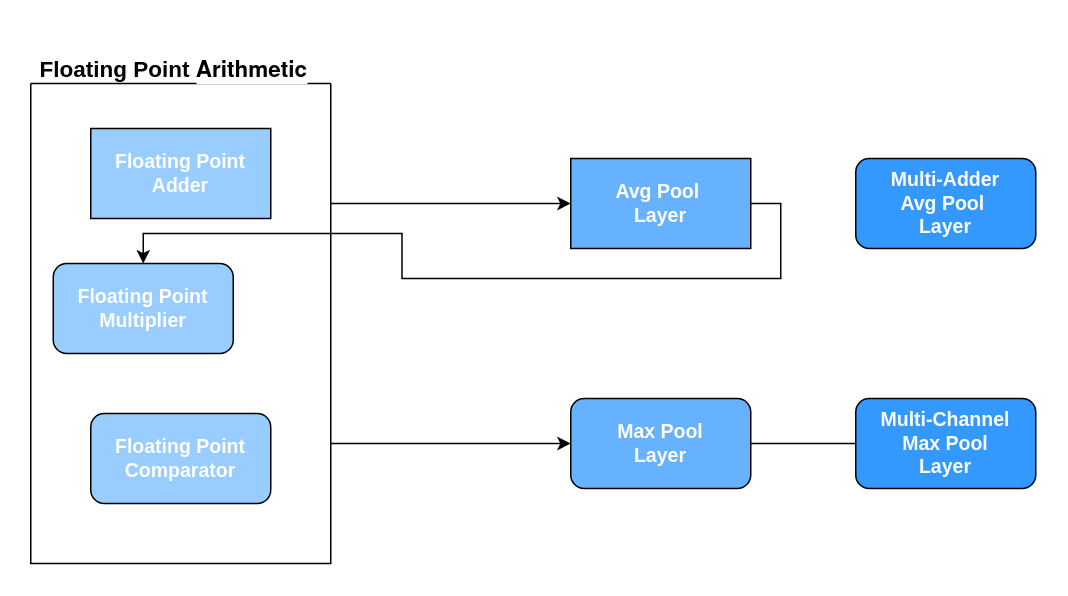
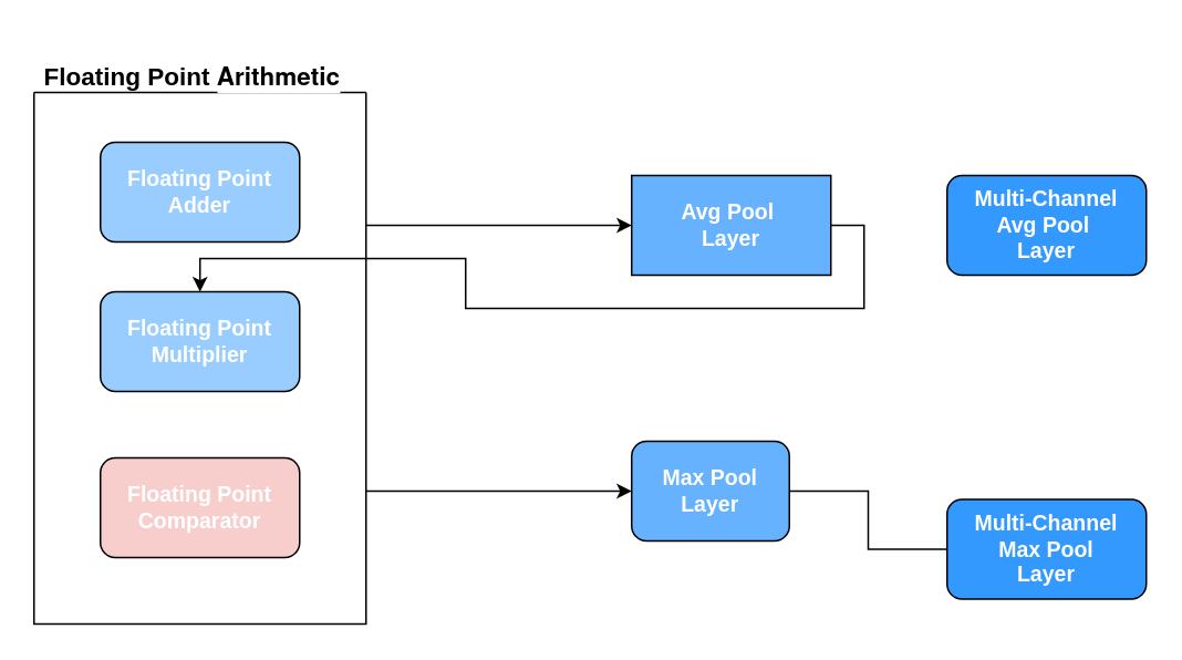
  <mxCell id="0" />
  <mxCell id="1" parent="0" />
- <mxCell id="2" value="&lt;font style=&quot;font-size: 13px&quot; color=&quot;#ffffff&quot;&gt;&lt;b&gt;&lt;span&gt;Floating Point&lt;/span&gt;&lt;br&gt;Comparator&lt;/b&gt;&lt;/font&gt;" style="rounded=1;whiteSpace=wrap;html=1;fillColor=#99CCFF;" vertex="1" parent="1"><mxGeometry x="60" y="275" width="120" height="60" as="geometry" /></mxCell>
- <mxCell id="3" value="&lt;font color=&quot;#ffffff&quot; style=&quot;font-size: 13px&quot;&gt;&lt;b&gt;&lt;span&gt;Floating Point&lt;/span&gt;&lt;br&gt;Multiplier&lt;/b&gt;&lt;/font&gt;" style="rounded=1;whiteSpace=wrap;html=1;fillColor=#99CCFF;" vertex="1" parent="1"><mxGeometry x="35" y="175" width="120" height="60" as="geometry" /></mxCell>
+ <mxCell id="2" value="&lt;font style=&quot;font-size: 13px&quot; color=&quot;#ffffff&quot;&gt;&lt;b&gt;&lt;span&gt;Floating Point&lt;/span&gt;&lt;br&gt;Comparator&lt;/b&gt;&lt;/font&gt;" style="rounded=1;whiteSpace=wrap;html=1;fillColor=#f8cecc;" vertex="1" parent="1"><mxGeometry x="60" y="275" width="120" height="60" as="geometry" /></mxCell>
+ <mxCell id="3" value="&lt;font color=&quot;#ffffff&quot; style=&quot;font-size: 13px&quot;&gt;&lt;b&gt;&lt;span&gt;Floating Point&lt;/span&gt;&lt;br&gt;Multiplier&lt;/b&gt;&lt;/font&gt;" style="rounded=1;whiteSpace=wrap;html=1;fillColor=#99CCFF;" vertex="1" parent="1"><mxGeometry x="60" y="175" width="120" height="60" as="geometry" /></mxCell>
  <mxCell id="4" style="edgeStyle=orthogonalEdgeStyle;rounded=0;orthogonalLoop=1;jettySize=auto;html=1;exitX=1;exitY=0.5;exitDx=0;exitDy=0;entryX=0;entryY=0.5;entryDx=0;entryDy=0;endArrow=none;" edge="1" parent="1" source="5" target="13"><mxGeometry relative="1" as="geometry"><mxPoint x="570" y="295" as="targetPoint" /></mxGeometry></mxCell>
- <mxCell id="5" value="&lt;font color=&quot;#ffffff&quot; style=&quot;font-size: 13px&quot;&gt;&lt;b&gt;Max Pool&lt;br&gt;Layer&lt;/b&gt;&lt;/font&gt;" style="rounded=1;whiteSpace=wrap;html=1;fillColor=#66B2FF;" vertex="1" parent="1"><mxGeometry x="380" y="265" width="120" height="60" as="geometry" /></mxCell>
+ <mxCell id="5" value="&lt;font color=&quot;#ffffff&quot; style=&quot;font-size: 13px&quot;&gt;&lt;b&gt;Max Pool&lt;br&gt;Layer&lt;/b&gt;&lt;/font&gt;" style="rounded=1;whiteSpace=wrap;html=1;fillColor=#66B2FF;" vertex="1" parent="1"><mxGeometry x="380" y="265" width="95" height="60" as="geometry" /></mxCell>
  <mxCell id="6" style="edgeStyle=orthogonalEdgeStyle;rounded=0;orthogonalLoop=1;jettySize=auto;html=1;exitX=1;exitY=0.5;exitDx=0;exitDy=0;" edge="1" parent="1" source="7" target="3"><mxGeometry relative="1" as="geometry"><mxPoint x="560" y="135" as="targetPoint" /></mxGeometry></mxCell>
  <mxCell id="7" value="&lt;font style=&quot;font-size: 13px&quot; color=&quot;#ffffff&quot;&gt;&lt;b&gt;Avg Pool&amp;nbsp;&lt;br&gt;Layer&lt;/b&gt;&lt;/font&gt;" style="whiteSpace=wrap;html=1;fillColor=#66B2FF;rounded=0;" vertex="1" parent="1"><mxGeometry x="380" y="105" width="120" height="60" as="geometry" /></mxCell>
  <mxCell id="8" style="edgeStyle=orthogonalEdgeStyle;rounded=0;orthogonalLoop=1;jettySize=auto;html=1;exitX=1;exitY=0.25;exitDx=0;exitDy=0;entryX=0;entryY=0.5;entryDx=0;entryDy=0;" edge="1" parent="1" source="10" target="7"><mxGeometry relative="1" as="geometry"><mxPoint x="380" y="135" as="targetPoint" /></mxGeometry></mxCell>
  <mxCell id="9" style="edgeStyle=orthogonalEdgeStyle;rounded=0;orthogonalLoop=1;jettySize=auto;html=1;exitX=1;exitY=0.75;exitDx=0;exitDy=0;entryX=0;entryY=0.5;entryDx=0;entryDy=0;" edge="1" parent="1" source="10" target="5"><mxGeometry relative="1" as="geometry"><mxPoint x="380" y="295" as="targetPoint" /></mxGeometry></mxCell>
  <mxCell id="10" value="" style="swimlane;startSize=0;swimlaneFillColor=none;fillColor=#FFFFFF;" vertex="1" parent="1"><mxGeometry x="20" y="55" width="200" height="320" as="geometry" /></mxCell>
- <mxCell id="11" value="&lt;font style=&quot;font-size: 13px&quot; color=&quot;#ffffff&quot;&gt;&lt;b&gt;Floating Point&lt;br&gt;Adder&lt;/b&gt;&lt;/font&gt;" style="whiteSpace=wrap;html=1;fillColor=#99CCFF;rounded=0;" vertex="1" parent="10"><mxGeometry x="40" y="30" width="120" height="60" as="geometry" /></mxCell>
+ <mxCell id="11" value="&lt;font style=&quot;font-size: 13px&quot; color=&quot;#ffffff&quot;&gt;&lt;b&gt;Floating Point&lt;br&gt;Adder&lt;/b&gt;&lt;/font&gt;" style="rounded=1;whiteSpace=wrap;html=1;fillColor=#99CCFF;" vertex="1" parent="10"><mxGeometry x="40" y="30" width="120" height="60" as="geometry" /></mxCell>
  <mxCell id="12" value="&lt;p style=&quot;font-size: 15px&quot;&gt;&lt;b&gt;Floating Point&amp;nbsp;&lt;span style=&quot;font-family: &amp;#34;whitney&amp;#34; , &amp;#34;helvetica neue&amp;#34; , &amp;#34;helvetica&amp;#34; , &amp;#34;arial&amp;#34; , sans-serif ; text-align: left ; background-color: rgb(255 , 255 , 255)&quot;&gt;Arithmetic&lt;/span&gt;&lt;/b&gt;&lt;/p&gt;" style="text;html=1;align=center;verticalAlign=middle;resizable=0;points=[];autosize=1;strokeColor=none;" vertex="1" parent="1"><mxGeometry x="20" y="20" width="190" height="50" as="geometry" /></mxCell>
- <mxCell id="13" value="&lt;font style=&quot;font-size: 13px&quot; color=&quot;#ffffff&quot;&gt;&lt;b&gt;Multi-Channel&lt;br&gt;Max Pool&lt;br&gt;Layer&lt;/b&gt;&lt;/font&gt;" style="rounded=1;whiteSpace=wrap;html=1;fillColor=#3399FF;" vertex="1" parent="1"><mxGeometry x="570" y="265" width="120" height="60" as="geometry" /></mxCell>
- <mxCell id="14" value="&lt;font style=&quot;font-size: 13px&quot; color=&quot;#ffffff&quot;&gt;&lt;b&gt;Multi-Adder&lt;br&gt;Avg Pool&amp;nbsp;&lt;br&gt;Layer&lt;/b&gt;&lt;/font&gt;" style="rounded=1;whiteSpace=wrap;html=1;fillColor=#3399FF;" vertex="1" parent="1"><mxGeometry x="570" y="105" width="120" height="60" as="geometry" /></mxCell>
+ <mxCell id="13" value="&lt;font style=&quot;font-size: 13px&quot; color=&quot;#ffffff&quot;&gt;&lt;b&gt;Multi-Channel&lt;br&gt;Max Pool&lt;br&gt;Layer&lt;/b&gt;&lt;/font&gt;" style="rounded=1;whiteSpace=wrap;html=1;fillColor=#3399FF;" vertex="1" parent="1"><mxGeometry x="570" y="300" width="120" height="60" as="geometry" /></mxCell>
+ <mxCell id="14" value="&lt;font style=&quot;font-size: 13px&quot; color=&quot;#ffffff&quot;&gt;&lt;b&gt;Multi-Channel&lt;br&gt;Avg Pool&amp;nbsp;&lt;br&gt;Layer&lt;/b&gt;&lt;/font&gt;" style="rounded=1;whiteSpace=wrap;html=1;fillColor=#3399FF;" vertex="1" parent="1"><mxGeometry x="570" y="105" width="120" height="60" as="geometry" /></mxCell>
